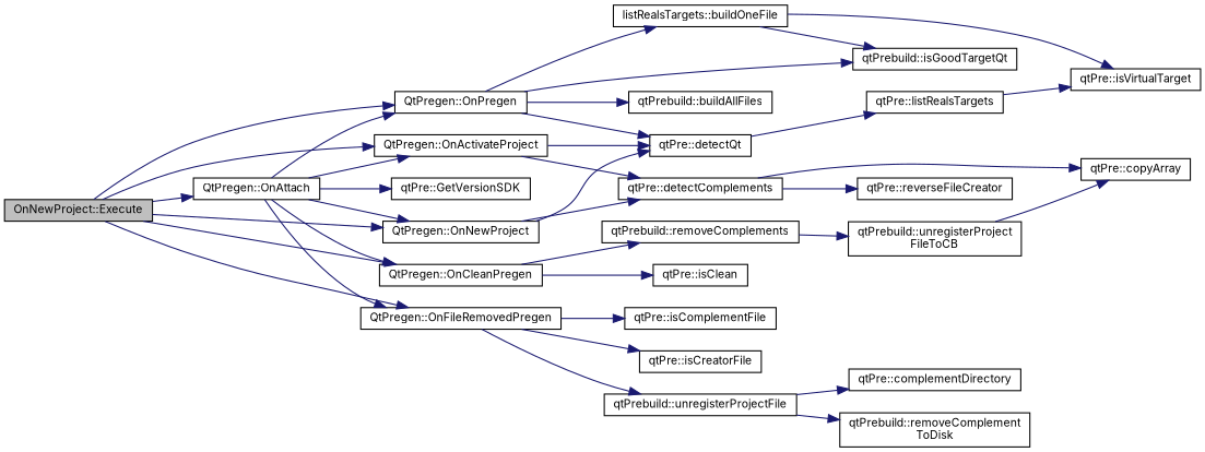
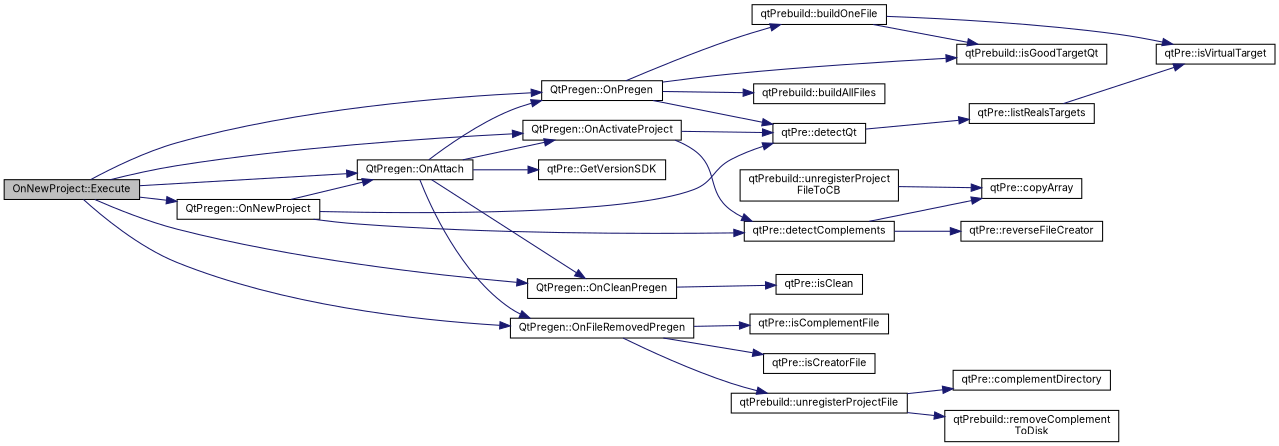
  digraph {
    fontname=Inter
    rankdir=LR
    node [color=black fillcolor=white fontname=Inter fontsize=10 shape=record style=filled]
    edge [color=midnightblue fontname=Inter fontsize=10 labelfontname=Helvetica labelfontsize=10 style=solid]
    n1 [fillcolor=grey75 fontcolor=black height=0.2 label="OnNewProject::Execute" width=0.4]
    n2 [height=0.2 label="QtPregen::OnAttach" width=0.4]
    n3 [height=0.2 label="QtPregen::OnActivateProject" width=0.4]
    n4 [height=0.2 label="QtPregen::OnNewProject" width=0.4]
    n5 [height=0.2 label="QtPregen::OnPregen" width=0.4]
    n6 [height=0.2 label="QtPregen::OnCleanPregen" width=0.4]
    n7 [height=0.2 label="QtPregen::OnFileRemovedPregen" width=0.4]
    n8 [height=0.2 label="qtPre::GetVersionSDK" width=0.4]
    n9 [height=0.2 label="qtPre::detectQt" width=0.4]
    n10 [height=0.2 label="qtPre::detectComplements" width=0.4]
    n11 [height=0.2 label="qtPrebuild::isGoodTargetQt" width=0.4]
    n12 [height=0.2 label="qtPrebuild::buildAllFiles" width=0.4]
-   n13 [height=0.2 label="listRealsTargets::buildOneFile" width=0.4]
+   n13 [height=0.2 label="qtPrebuild::buildOneFile" width=0.4]
    n14 [height=0.2 label="qtPre::isClean" width=0.4]
-   n15 [height=0.2 label="qtPrebuild::removeComplements" width=0.4]
    n16 [height=0.2 label="qtPre::isComplementFile" width=0.4]
    n17 [height=0.2 label="qtPre::isCreatorFile" width=0.4]
    n18 [height=0.2 label="qtPrebuild::unregisterProjectFile" width=0.4]
    n19 [height=0.2 label="qtPre::listRealsTargets" width=0.4]
    n20 [height=0.2 label="qtPre::copyArray" width=0.4]
    n21 [height=0.2 label="qtPre::reverseFileCreator" width=0.4]
    n22 [height=0.2 label="qtPre::isVirtualTarget" width=0.4]
    n23 [height=0.2 label="qtPrebuild::unregisterProject\lFileToCB" width=0.4]
    n24 [height=0.2 label="qtPre::complementDirectory" width=0.4]
    n25 [height=0.2 label="qtPrebuild::removeComplement\lToDisk" width=0.4]
    n1 -> n2
    n1 -> n3
    n1 -> n4
    n1 -> n5
    n1 -> n6
    n1 -> n7
    n2 -> n3
-   n2 -> n4
+   n4 -> n2
    n2 -> n5
    n2 -> n6
    n2 -> n7
    n2 -> n8
    n3 -> n9
    n3 -> n10
    n4 -> n9
    n4 -> n10
    n5 -> n9
    n5 -> n11
    n5 -> n12
    n5 -> n13
    n6 -> n14
-   n6 -> n15
    n7 -> n16
    n7 -> n17
    n7 -> n18
    n9 -> n19
    n10 -> n20
    n10 -> n21
    n13 -> n11
    n13 -> n22
-   n15 -> n23
    n18 -> n24
    n18 -> n25
    n19 -> n22
    n23 -> n20
  }
